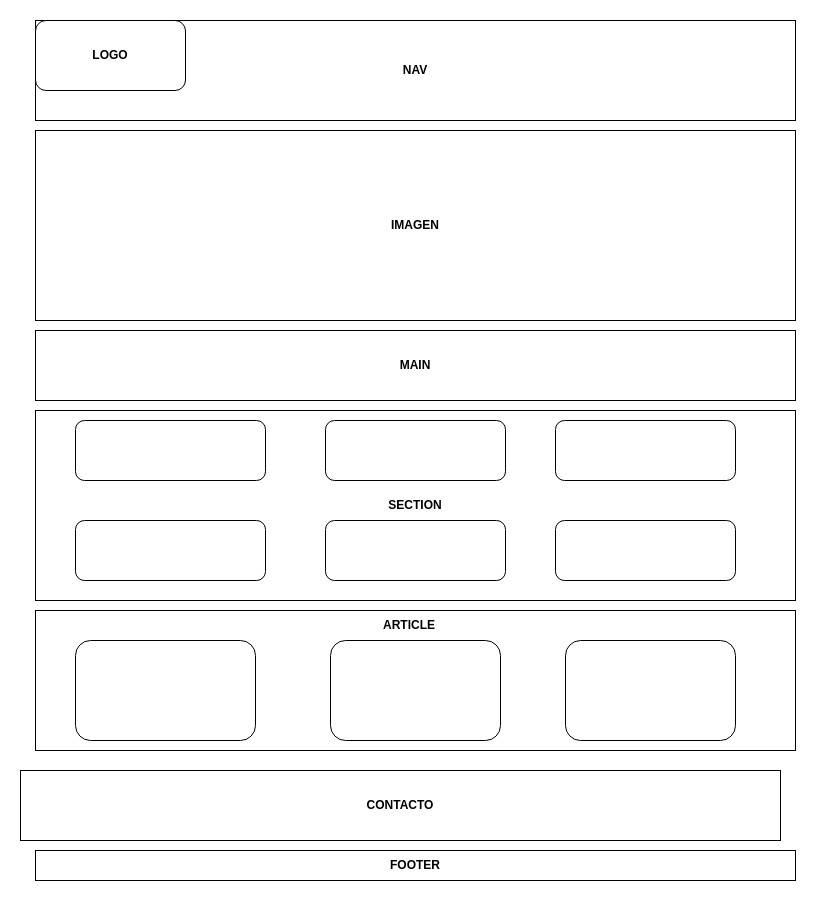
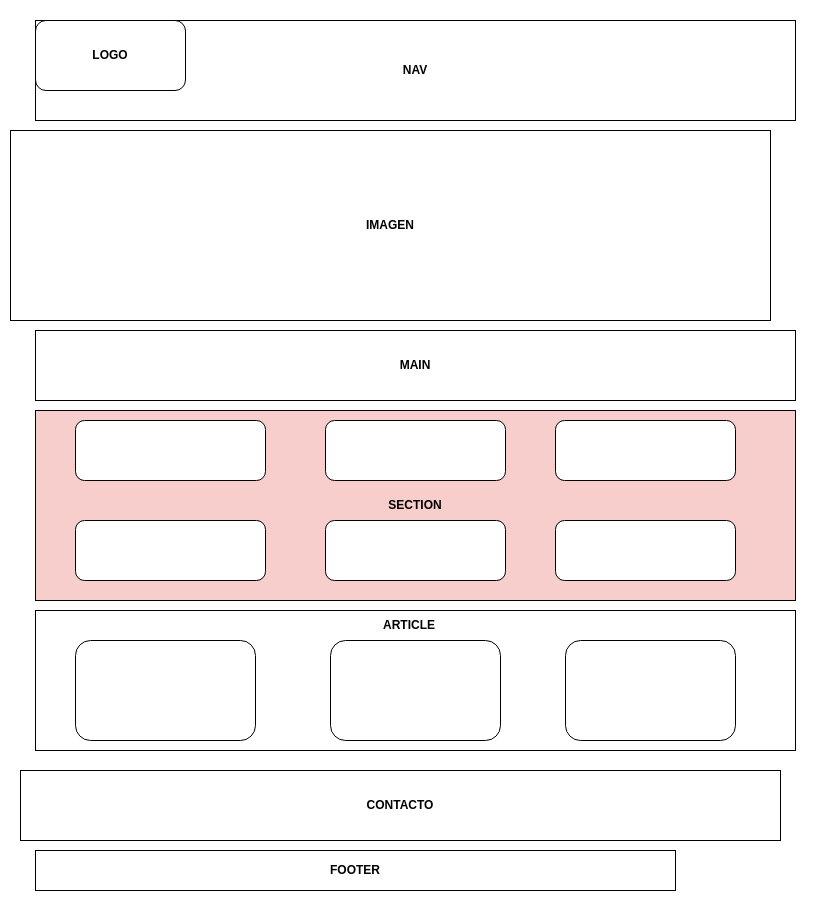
  <mxCell id="0" />
  <mxCell id="1" parent="0" />
  <mxCell id="2" value="&lt;b&gt;NAV&lt;/b&gt;" style="rounded=0;whiteSpace=wrap;html=1;" vertex="1" parent="1"><mxGeometry x="35" y="20" width="760" height="100" as="geometry" /></mxCell>
- <mxCell id="3" value="&lt;b&gt;IMAGEN&lt;/b&gt;" style="rounded=0;whiteSpace=wrap;html=1;" vertex="1" parent="1"><mxGeometry x="35" y="130" width="760" height="190" as="geometry" /></mxCell>
+ <mxCell id="3" value="&lt;b&gt;IMAGEN&lt;/b&gt;" style="rounded=0;whiteSpace=wrap;html=1;" vertex="1" parent="1"><mxGeometry x="10" y="130" width="760" height="190" as="geometry" /></mxCell>
  <mxCell id="4" value="&lt;b&gt;MAIN&lt;/b&gt;" style="rounded=0;whiteSpace=wrap;html=1;" vertex="1" parent="1"><mxGeometry x="35" y="330" width="760" height="70" as="geometry" /></mxCell>
  <mxCell id="5" value="&lt;b&gt;LOGO&lt;/b&gt;" style="rounded=1;whiteSpace=wrap;html=1;" vertex="1" parent="1"><mxGeometry x="35" y="20" width="150" height="70" as="geometry" /></mxCell>
- <mxCell id="6" value="&lt;b&gt;SECTION&lt;/b&gt;" style="rounded=0;whiteSpace=wrap;html=1;" vertex="1" parent="1"><mxGeometry x="35" y="410" width="760" height="190" as="geometry" /></mxCell>
+ <mxCell id="6" value="&lt;b&gt;SECTION&lt;/b&gt;" style="rounded=0;whiteSpace=wrap;html=1;fillColor=#f8cecc;" vertex="1" parent="1"><mxGeometry x="35" y="410" width="760" height="190" as="geometry" /></mxCell>
  <mxCell id="7" value="" style="rounded=1;whiteSpace=wrap;html=1;" vertex="1" parent="1"><mxGeometry x="75" y="420" width="190" height="60" as="geometry" /></mxCell>
  <mxCell id="8" value="" style="rounded=1;whiteSpace=wrap;html=1;" vertex="1" parent="1"><mxGeometry x="325" y="420" width="180" height="60" as="geometry" /></mxCell>
  <mxCell id="9" value="" style="rounded=1;whiteSpace=wrap;html=1;" vertex="1" parent="1"><mxGeometry x="555" y="420" width="180" height="60" as="geometry" /></mxCell>
  <mxCell id="10" value="" style="rounded=1;whiteSpace=wrap;html=1;" vertex="1" parent="1"><mxGeometry x="75" y="520" width="190" height="60" as="geometry" /></mxCell>
  <mxCell id="11" value="" style="rounded=1;whiteSpace=wrap;html=1;" vertex="1" parent="1"><mxGeometry x="325" y="520" width="180" height="60" as="geometry" /></mxCell>
  <mxCell id="12" value="" style="rounded=1;whiteSpace=wrap;html=1;" vertex="1" parent="1"><mxGeometry x="555" y="520" width="180" height="60" as="geometry" /></mxCell>
  <mxCell id="13" value="" style="rounded=0;whiteSpace=wrap;html=1;" vertex="1" parent="1"><mxGeometry x="35" y="610" width="760" height="140" as="geometry" /></mxCell>
  <mxCell id="14" value="" style="rounded=1;whiteSpace=wrap;html=1;" vertex="1" parent="1"><mxGeometry x="75" y="640" width="180" height="100" as="geometry" /></mxCell>
  <mxCell id="15" value="" style="rounded=1;whiteSpace=wrap;html=1;" vertex="1" parent="1"><mxGeometry x="330" y="640" width="170" height="100" as="geometry" /></mxCell>
  <mxCell id="16" value="" style="rounded=1;whiteSpace=wrap;html=1;" vertex="1" parent="1"><mxGeometry x="565" y="640" width="170" height="100" as="geometry" /></mxCell>
  <mxCell id="17" value="&lt;b&gt;CONTACTO&lt;/b&gt;" style="rounded=0;whiteSpace=wrap;html=1;" vertex="1" parent="1"><mxGeometry x="20" y="770" width="760" height="70" as="geometry" /></mxCell>
- <mxCell id="18" value="&lt;b&gt;FOOTER&lt;/b&gt;" style="rounded=0;whiteSpace=wrap;html=1;" vertex="1" parent="1"><mxGeometry x="35" y="850" width="760" height="30" as="geometry" /></mxCell>
+ <mxCell id="18" value="&lt;b&gt;FOOTER&lt;/b&gt;" style="rounded=0;whiteSpace=wrap;html=1;" vertex="1" parent="1"><mxGeometry x="35" y="850" width="640" height="40" as="geometry" /></mxCell>
  <mxCell id="19" value="&lt;b&gt;ARTICLE&lt;/b&gt;" style="text;html=1;strokeColor=none;fillColor=none;align=center;verticalAlign=middle;whiteSpace=wrap;rounded=0;" vertex="1" parent="1"><mxGeometry x="378.5" y="610" width="60" height="30" as="geometry" /></mxCell>
